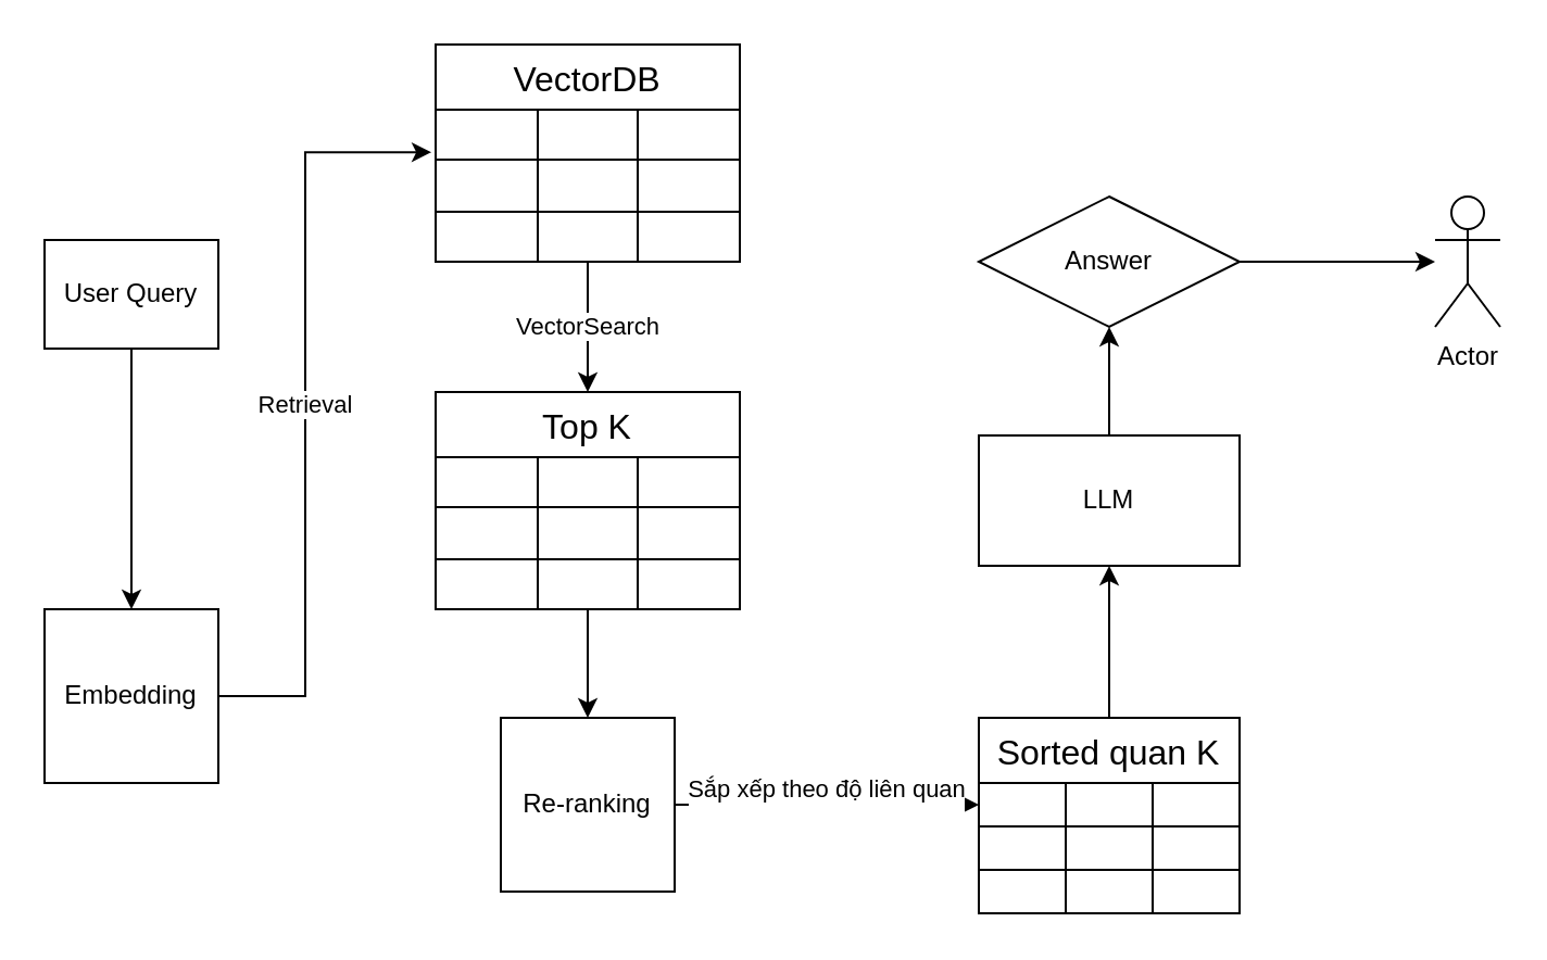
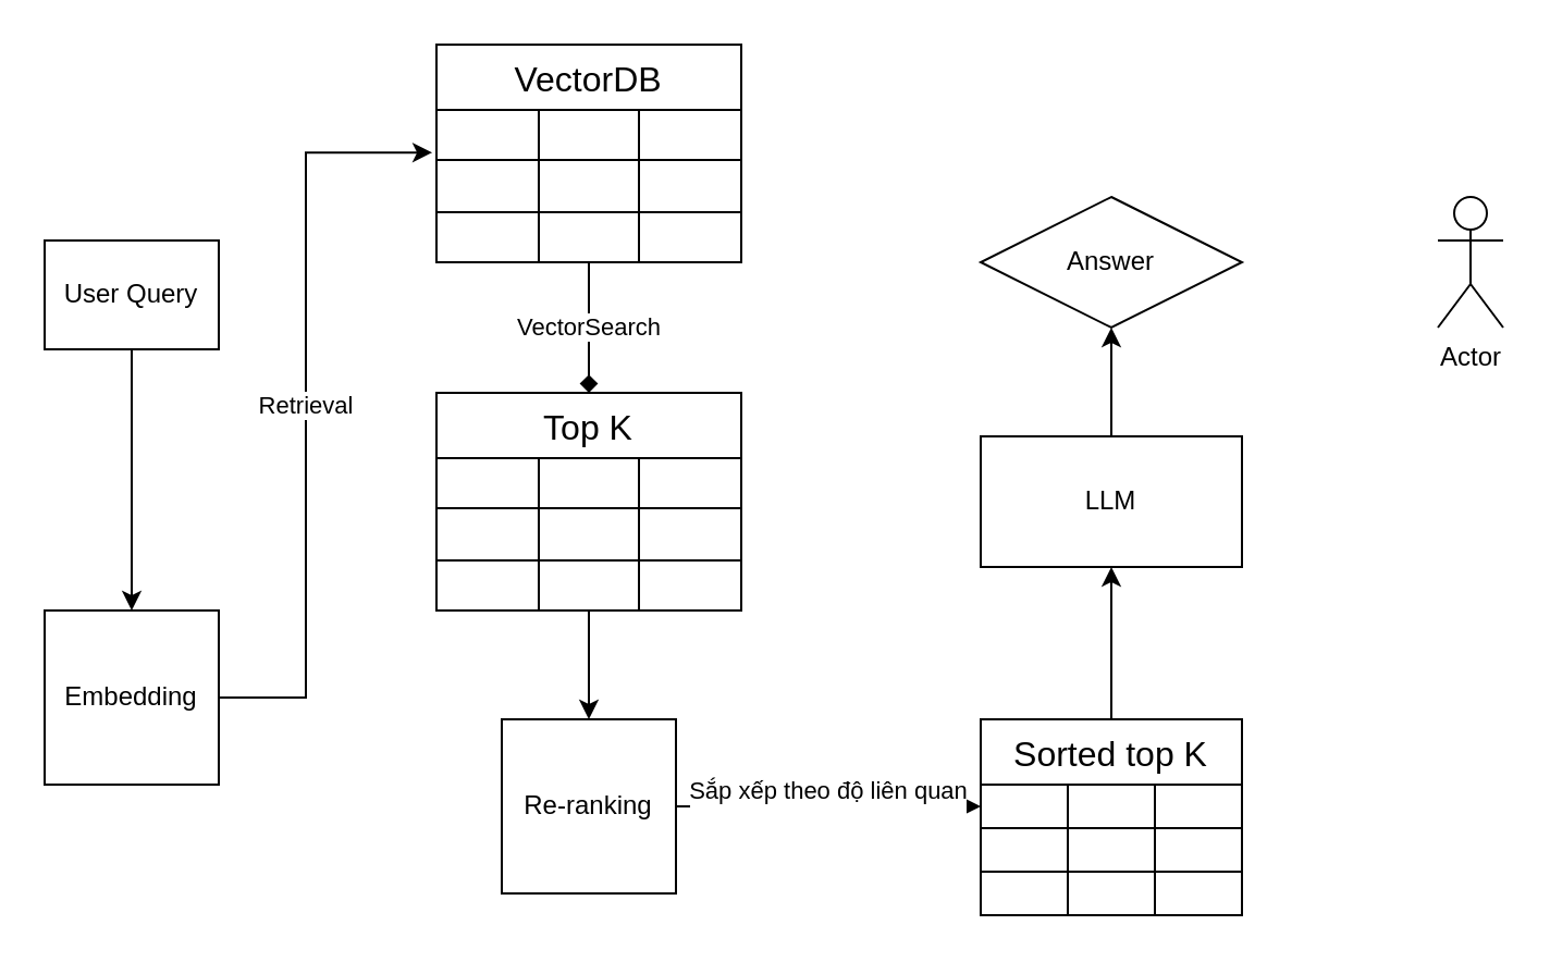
  <mxCell id="0" />
  <mxCell id="1" parent="0" />
  <mxCell id="2" style="edgeStyle=orthogonalEdgeStyle;rounded=0;orthogonalLoop=1;jettySize=auto;html=1;entryX=0.5;entryY=0;entryDx=0;entryDy=0;" edge="1" parent="1" source="3" target="4"><mxGeometry relative="1" as="geometry" /></mxCell>
  <mxCell id="3" value="User Query" style="whiteSpace=wrap;html=1;aspect=fixed;" vertex="1" parent="1"><mxGeometry x="20" y="110" width="80" height="50" as="geometry" /></mxCell>
  <mxCell id="4" value="Embedding" style="whiteSpace=wrap;html=1;aspect=fixed;" vertex="1" parent="1"><mxGeometry x="20" y="280" width="80" height="80" as="geometry" /></mxCell>
- <mxCell id="5" value="VectorSearch" style="edgeStyle=orthogonalEdgeStyle;rounded=0;orthogonalLoop=1;jettySize=auto;html=1;entryX=0.5;entryY=0;entryDx=0;entryDy=0;" edge="1" parent="1" source="6" target="21"><mxGeometry relative="1" as="geometry" /></mxCell>
+ <mxCell id="5" value="VectorSearch" style="edgeStyle=orthogonalEdgeStyle;rounded=0;orthogonalLoop=1;jettySize=auto;html=1;entryX=0.5;entryY=0;entryDx=0;entryDy=0;endArrow=diamond;" edge="1" parent="1" source="6" target="21"><mxGeometry relative="1" as="geometry" /></mxCell>
  <mxCell id="6" value="VectorDB" style="shape=table;startSize=30;container=1;collapsible=0;childLayout=tableLayout;strokeColor=default;fontSize=16;" vertex="1" parent="1"><mxGeometry x="200" y="20" width="140" height="100" as="geometry" /></mxCell>
  <mxCell id="7" value="" style="shape=tableRow;horizontal=0;startSize=0;swimlaneHead=0;swimlaneBody=0;strokeColor=inherit;top=0;left=0;bottom=0;right=0;collapsible=0;dropTarget=0;fillColor=none;points=[[0,0.5],[1,0.5]];portConstraint=eastwest;fontSize=16;" vertex="1" parent="6"><mxGeometry y="30" width="140" height="23" as="geometry" /></mxCell>
  <mxCell id="8" value="" style="shape=partialRectangle;html=1;whiteSpace=wrap;connectable=0;strokeColor=inherit;overflow=hidden;fillColor=none;top=0;left=0;bottom=0;right=0;pointerEvents=1;fontSize=16;" vertex="1" parent="7"><mxGeometry width="47" height="23" as="geometry"><mxRectangle width="47" height="23" as="alternateBounds" /></mxGeometry></mxCell>
  <mxCell id="9" value="" style="shape=partialRectangle;html=1;whiteSpace=wrap;connectable=0;strokeColor=inherit;overflow=hidden;fillColor=none;top=0;left=0;bottom=0;right=0;pointerEvents=1;fontSize=16;" vertex="1" parent="7"><mxGeometry x="47" width="46" height="23" as="geometry"><mxRectangle width="46" height="23" as="alternateBounds" /></mxGeometry></mxCell>
  <mxCell id="10" value="" style="shape=partialRectangle;html=1;whiteSpace=wrap;connectable=0;strokeColor=inherit;overflow=hidden;fillColor=none;top=0;left=0;bottom=0;right=0;pointerEvents=1;fontSize=16;" vertex="1" parent="7"><mxGeometry x="93" width="47" height="23" as="geometry"><mxRectangle width="47" height="23" as="alternateBounds" /></mxGeometry></mxCell>
  <mxCell id="11" value="" style="shape=tableRow;horizontal=0;startSize=0;swimlaneHead=0;swimlaneBody=0;strokeColor=inherit;top=0;left=0;bottom=0;right=0;collapsible=0;dropTarget=0;fillColor=none;points=[[0,0.5],[1,0.5]];portConstraint=eastwest;fontSize=16;" vertex="1" parent="6"><mxGeometry y="53" width="140" height="24" as="geometry" /></mxCell>
  <mxCell id="12" value="" style="shape=partialRectangle;html=1;whiteSpace=wrap;connectable=0;strokeColor=inherit;overflow=hidden;fillColor=none;top=0;left=0;bottom=0;right=0;pointerEvents=1;fontSize=16;" vertex="1" parent="11"><mxGeometry width="47" height="24" as="geometry"><mxRectangle width="47" height="24" as="alternateBounds" /></mxGeometry></mxCell>
  <mxCell id="13" value="" style="shape=partialRectangle;html=1;whiteSpace=wrap;connectable=0;strokeColor=inherit;overflow=hidden;fillColor=none;top=0;left=0;bottom=0;right=0;pointerEvents=1;fontSize=16;" vertex="1" parent="11"><mxGeometry x="47" width="46" height="24" as="geometry"><mxRectangle width="46" height="24" as="alternateBounds" /></mxGeometry></mxCell>
  <mxCell id="14" value="" style="shape=partialRectangle;html=1;whiteSpace=wrap;connectable=0;strokeColor=inherit;overflow=hidden;fillColor=none;top=0;left=0;bottom=0;right=0;pointerEvents=1;fontSize=16;" vertex="1" parent="11"><mxGeometry x="93" width="47" height="24" as="geometry"><mxRectangle width="47" height="24" as="alternateBounds" /></mxGeometry></mxCell>
  <mxCell id="15" value="" style="shape=tableRow;horizontal=0;startSize=0;swimlaneHead=0;swimlaneBody=0;strokeColor=inherit;top=0;left=0;bottom=0;right=0;collapsible=0;dropTarget=0;fillColor=none;points=[[0,0.5],[1,0.5]];portConstraint=eastwest;fontSize=16;" vertex="1" parent="6"><mxGeometry y="77" width="140" height="23" as="geometry" /></mxCell>
  <mxCell id="16" value="" style="shape=partialRectangle;html=1;whiteSpace=wrap;connectable=0;strokeColor=inherit;overflow=hidden;fillColor=none;top=0;left=0;bottom=0;right=0;pointerEvents=1;fontSize=16;" vertex="1" parent="15"><mxGeometry width="47" height="23" as="geometry"><mxRectangle width="47" height="23" as="alternateBounds" /></mxGeometry></mxCell>
  <mxCell id="17" value="" style="shape=partialRectangle;html=1;whiteSpace=wrap;connectable=0;strokeColor=inherit;overflow=hidden;fillColor=none;top=0;left=0;bottom=0;right=0;pointerEvents=1;fontSize=16;" vertex="1" parent="15"><mxGeometry x="47" width="46" height="23" as="geometry"><mxRectangle width="46" height="23" as="alternateBounds" /></mxGeometry></mxCell>
  <mxCell id="18" value="" style="shape=partialRectangle;html=1;whiteSpace=wrap;connectable=0;strokeColor=inherit;overflow=hidden;fillColor=none;top=0;left=0;bottom=0;right=0;pointerEvents=1;fontSize=16;" vertex="1" parent="15"><mxGeometry x="93" width="47" height="23" as="geometry"><mxRectangle width="47" height="23" as="alternateBounds" /></mxGeometry></mxCell>
  <mxCell id="19" value="Retrieval" style="edgeStyle=orthogonalEdgeStyle;rounded=0;orthogonalLoop=1;jettySize=auto;html=1;exitX=1;exitY=0.5;exitDx=0;exitDy=0;entryX=-0.014;entryY=0.852;entryDx=0;entryDy=0;entryPerimeter=0;" edge="1" parent="1" source="4" target="7"><mxGeometry relative="1" as="geometry"><Array as="points"><mxPoint x="140" y="320" /><mxPoint x="140" y="70" /></Array></mxGeometry></mxCell>
  <mxCell id="20" style="edgeStyle=orthogonalEdgeStyle;rounded=0;orthogonalLoop=1;jettySize=auto;html=1;entryX=0.5;entryY=0;entryDx=0;entryDy=0;" edge="1" parent="1" source="21" target="35"><mxGeometry relative="1" as="geometry" /></mxCell>
  <mxCell id="21" value="Top K" style="shape=table;startSize=30;container=1;collapsible=0;childLayout=tableLayout;strokeColor=default;fontSize=16;" vertex="1" parent="1"><mxGeometry x="200" y="180" width="140" height="100" as="geometry" /></mxCell>
  <mxCell id="22" value="" style="shape=tableRow;horizontal=0;startSize=0;swimlaneHead=0;swimlaneBody=0;strokeColor=inherit;top=0;left=0;bottom=0;right=0;collapsible=0;dropTarget=0;fillColor=none;points=[[0,0.5],[1,0.5]];portConstraint=eastwest;fontSize=16;" vertex="1" parent="21"><mxGeometry y="30" width="140" height="23" as="geometry" /></mxCell>
  <mxCell id="23" value="" style="shape=partialRectangle;html=1;whiteSpace=wrap;connectable=0;strokeColor=inherit;overflow=hidden;fillColor=none;top=0;left=0;bottom=0;right=0;pointerEvents=1;fontSize=16;" vertex="1" parent="22"><mxGeometry width="47" height="23" as="geometry"><mxRectangle width="47" height="23" as="alternateBounds" /></mxGeometry></mxCell>
  <mxCell id="24" value="" style="shape=partialRectangle;html=1;whiteSpace=wrap;connectable=0;strokeColor=inherit;overflow=hidden;fillColor=none;top=0;left=0;bottom=0;right=0;pointerEvents=1;fontSize=16;" vertex="1" parent="22"><mxGeometry x="47" width="46" height="23" as="geometry"><mxRectangle width="46" height="23" as="alternateBounds" /></mxGeometry></mxCell>
  <mxCell id="25" value="" style="shape=partialRectangle;html=1;whiteSpace=wrap;connectable=0;strokeColor=inherit;overflow=hidden;fillColor=none;top=0;left=0;bottom=0;right=0;pointerEvents=1;fontSize=16;" vertex="1" parent="22"><mxGeometry x="93" width="47" height="23" as="geometry"><mxRectangle width="47" height="23" as="alternateBounds" /></mxGeometry></mxCell>
  <mxCell id="26" value="" style="shape=tableRow;horizontal=0;startSize=0;swimlaneHead=0;swimlaneBody=0;strokeColor=inherit;top=0;left=0;bottom=0;right=0;collapsible=0;dropTarget=0;fillColor=none;points=[[0,0.5],[1,0.5]];portConstraint=eastwest;fontSize=16;" vertex="1" parent="21"><mxGeometry y="53" width="140" height="24" as="geometry" /></mxCell>
  <mxCell id="27" value="" style="shape=partialRectangle;html=1;whiteSpace=wrap;connectable=0;strokeColor=inherit;overflow=hidden;fillColor=none;top=0;left=0;bottom=0;right=0;pointerEvents=1;fontSize=16;" vertex="1" parent="26"><mxGeometry width="47" height="24" as="geometry"><mxRectangle width="47" height="24" as="alternateBounds" /></mxGeometry></mxCell>
  <mxCell id="28" value="" style="shape=partialRectangle;html=1;whiteSpace=wrap;connectable=0;strokeColor=inherit;overflow=hidden;fillColor=none;top=0;left=0;bottom=0;right=0;pointerEvents=1;fontSize=16;" vertex="1" parent="26"><mxGeometry x="47" width="46" height="24" as="geometry"><mxRectangle width="46" height="24" as="alternateBounds" /></mxGeometry></mxCell>
  <mxCell id="29" value="" style="shape=partialRectangle;html=1;whiteSpace=wrap;connectable=0;strokeColor=inherit;overflow=hidden;fillColor=none;top=0;left=0;bottom=0;right=0;pointerEvents=1;fontSize=16;" vertex="1" parent="26"><mxGeometry x="93" width="47" height="24" as="geometry"><mxRectangle width="47" height="24" as="alternateBounds" /></mxGeometry></mxCell>
  <mxCell id="30" value="" style="shape=tableRow;horizontal=0;startSize=0;swimlaneHead=0;swimlaneBody=0;strokeColor=inherit;top=0;left=0;bottom=0;right=0;collapsible=0;dropTarget=0;fillColor=none;points=[[0,0.5],[1,0.5]];portConstraint=eastwest;fontSize=16;" vertex="1" parent="21"><mxGeometry y="77" width="140" height="23" as="geometry" /></mxCell>
  <mxCell id="31" value="" style="shape=partialRectangle;html=1;whiteSpace=wrap;connectable=0;strokeColor=inherit;overflow=hidden;fillColor=none;top=0;left=0;bottom=0;right=0;pointerEvents=1;fontSize=16;" vertex="1" parent="30"><mxGeometry width="47" height="23" as="geometry"><mxRectangle width="47" height="23" as="alternateBounds" /></mxGeometry></mxCell>
  <mxCell id="32" value="" style="shape=partialRectangle;html=1;whiteSpace=wrap;connectable=0;strokeColor=inherit;overflow=hidden;fillColor=none;top=0;left=0;bottom=0;right=0;pointerEvents=1;fontSize=16;" vertex="1" parent="30"><mxGeometry x="47" width="46" height="23" as="geometry"><mxRectangle width="46" height="23" as="alternateBounds" /></mxGeometry></mxCell>
  <mxCell id="33" value="" style="shape=partialRectangle;html=1;whiteSpace=wrap;connectable=0;strokeColor=inherit;overflow=hidden;fillColor=none;top=0;left=0;bottom=0;right=0;pointerEvents=1;fontSize=16;" vertex="1" parent="30"><mxGeometry x="93" width="47" height="23" as="geometry"><mxRectangle width="47" height="23" as="alternateBounds" /></mxGeometry></mxCell>
  <mxCell id="34" value="Sắp xếp theo độ liên quan&lt;div&gt;&lt;br&gt;&lt;/div&gt;" style="edgeStyle=orthogonalEdgeStyle;rounded=0;orthogonalLoop=1;jettySize=auto;html=1;" edge="1" parent="1" source="35" target="38"><mxGeometry relative="1" as="geometry" /></mxCell>
  <mxCell id="35" value="Re-ranking" style="whiteSpace=wrap;html=1;aspect=fixed;" vertex="1" parent="1"><mxGeometry x="230" y="330" width="80" height="80" as="geometry" /></mxCell>
  <mxCell id="36" style="edgeStyle=orthogonalEdgeStyle;rounded=0;orthogonalLoop=1;jettySize=auto;html=1;entryX=0.5;entryY=1;entryDx=0;entryDy=0;" edge="1" parent="1" source="37" target="51"><mxGeometry relative="1" as="geometry" /></mxCell>
- <mxCell id="37" value="Sorted quan K" style="shape=table;startSize=30;container=1;collapsible=0;childLayout=tableLayout;strokeColor=default;fontSize=16;" vertex="1" parent="1"><mxGeometry x="450" y="330" width="120" height="90" as="geometry" /></mxCell>
+ <mxCell id="37" value="Sorted top K" style="shape=table;startSize=30;container=1;collapsible=0;childLayout=tableLayout;strokeColor=default;fontSize=16;" vertex="1" parent="1"><mxGeometry x="450" y="330" width="120" height="90" as="geometry" /></mxCell>
  <mxCell id="38" value="" style="shape=tableRow;horizontal=0;startSize=0;swimlaneHead=0;swimlaneBody=0;strokeColor=inherit;top=0;left=0;bottom=0;right=0;collapsible=0;dropTarget=0;fillColor=none;points=[[0,0.5],[1,0.5]];portConstraint=eastwest;fontSize=16;" vertex="1" parent="37"><mxGeometry y="30" width="120" height="20" as="geometry" /></mxCell>
  <mxCell id="39" value="" style="shape=partialRectangle;html=1;whiteSpace=wrap;connectable=0;strokeColor=inherit;overflow=hidden;fillColor=none;top=0;left=0;bottom=0;right=0;pointerEvents=1;fontSize=16;" vertex="1" parent="38"><mxGeometry width="40" height="20" as="geometry"><mxRectangle width="40" height="20" as="alternateBounds" /></mxGeometry></mxCell>
  <mxCell id="40" value="" style="shape=partialRectangle;html=1;whiteSpace=wrap;connectable=0;strokeColor=inherit;overflow=hidden;fillColor=none;top=0;left=0;bottom=0;right=0;pointerEvents=1;fontSize=16;" vertex="1" parent="38"><mxGeometry x="40" width="40" height="20" as="geometry"><mxRectangle width="40" height="20" as="alternateBounds" /></mxGeometry></mxCell>
  <mxCell id="41" value="" style="shape=partialRectangle;html=1;whiteSpace=wrap;connectable=0;strokeColor=inherit;overflow=hidden;fillColor=none;top=0;left=0;bottom=0;right=0;pointerEvents=1;fontSize=16;" vertex="1" parent="38"><mxGeometry x="80" width="40" height="20" as="geometry"><mxRectangle width="40" height="20" as="alternateBounds" /></mxGeometry></mxCell>
  <mxCell id="42" value="" style="shape=tableRow;horizontal=0;startSize=0;swimlaneHead=0;swimlaneBody=0;strokeColor=inherit;top=0;left=0;bottom=0;right=0;collapsible=0;dropTarget=0;fillColor=none;points=[[0,0.5],[1,0.5]];portConstraint=eastwest;fontSize=16;" vertex="1" parent="37"><mxGeometry y="50" width="120" height="20" as="geometry" /></mxCell>
  <mxCell id="43" value="" style="shape=partialRectangle;html=1;whiteSpace=wrap;connectable=0;strokeColor=inherit;overflow=hidden;fillColor=none;top=0;left=0;bottom=0;right=0;pointerEvents=1;fontSize=16;" vertex="1" parent="42"><mxGeometry width="40" height="20" as="geometry"><mxRectangle width="40" height="20" as="alternateBounds" /></mxGeometry></mxCell>
  <mxCell id="44" value="" style="shape=partialRectangle;html=1;whiteSpace=wrap;connectable=0;strokeColor=inherit;overflow=hidden;fillColor=none;top=0;left=0;bottom=0;right=0;pointerEvents=1;fontSize=16;" vertex="1" parent="42"><mxGeometry x="40" width="40" height="20" as="geometry"><mxRectangle width="40" height="20" as="alternateBounds" /></mxGeometry></mxCell>
  <mxCell id="45" value="" style="shape=partialRectangle;html=1;whiteSpace=wrap;connectable=0;strokeColor=inherit;overflow=hidden;fillColor=none;top=0;left=0;bottom=0;right=0;pointerEvents=1;fontSize=16;" vertex="1" parent="42"><mxGeometry x="80" width="40" height="20" as="geometry"><mxRectangle width="40" height="20" as="alternateBounds" /></mxGeometry></mxCell>
  <mxCell id="46" value="" style="shape=tableRow;horizontal=0;startSize=0;swimlaneHead=0;swimlaneBody=0;strokeColor=inherit;top=0;left=0;bottom=0;right=0;collapsible=0;dropTarget=0;fillColor=none;points=[[0,0.5],[1,0.5]];portConstraint=eastwest;fontSize=16;" vertex="1" parent="37"><mxGeometry y="70" width="120" height="20" as="geometry" /></mxCell>
  <mxCell id="47" value="" style="shape=partialRectangle;html=1;whiteSpace=wrap;connectable=0;strokeColor=inherit;overflow=hidden;fillColor=none;top=0;left=0;bottom=0;right=0;pointerEvents=1;fontSize=16;" vertex="1" parent="46"><mxGeometry width="40" height="20" as="geometry"><mxRectangle width="40" height="20" as="alternateBounds" /></mxGeometry></mxCell>
  <mxCell id="48" value="" style="shape=partialRectangle;html=1;whiteSpace=wrap;connectable=0;strokeColor=inherit;overflow=hidden;fillColor=none;top=0;left=0;bottom=0;right=0;pointerEvents=1;fontSize=16;" vertex="1" parent="46"><mxGeometry x="40" width="40" height="20" as="geometry"><mxRectangle width="40" height="20" as="alternateBounds" /></mxGeometry></mxCell>
  <mxCell id="49" value="" style="shape=partialRectangle;html=1;whiteSpace=wrap;connectable=0;strokeColor=inherit;overflow=hidden;fillColor=none;top=0;left=0;bottom=0;right=0;pointerEvents=1;fontSize=16;" vertex="1" parent="46"><mxGeometry x="80" width="40" height="20" as="geometry"><mxRectangle width="40" height="20" as="alternateBounds" /></mxGeometry></mxCell>
  <mxCell id="50" style="edgeStyle=orthogonalEdgeStyle;rounded=0;orthogonalLoop=1;jettySize=auto;html=1;entryX=0.5;entryY=1;entryDx=0;entryDy=0;" edge="1" parent="1" source="51" target="53"><mxGeometry relative="1" as="geometry" /></mxCell>
  <mxCell id="51" value="LLM" style="rounded=0;whiteSpace=wrap;html=1;" vertex="1" parent="1"><mxGeometry x="450" y="200" width="120" height="60" as="geometry" /></mxCell>
- <mxCell id="52" style="edgeStyle=orthogonalEdgeStyle;rounded=0;orthogonalLoop=1;jettySize=auto;html=1;" edge="1" parent="1" source="53" target="54"><mxGeometry relative="1" as="geometry" /></mxCell>
  <mxCell id="53" value="Answer" style="rhombus;whiteSpace=wrap;html=1;" vertex="1" parent="1"><mxGeometry x="450" y="90" width="120" height="60" as="geometry" /></mxCell>
  <mxCell id="54" value="Actor" style="shape=umlActor;verticalLabelPosition=bottom;verticalAlign=top;html=1;outlineConnect=0;" vertex="1" parent="1"><mxGeometry x="660" y="90" width="30" height="60" as="geometry" /></mxCell>
